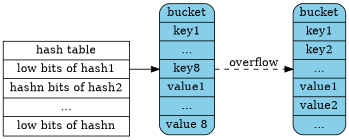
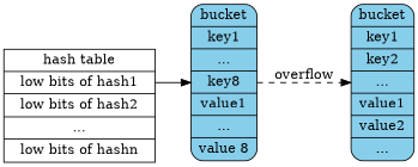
  digraph {
    rankdir=LR
    node [shape=Mrecord fillcolor=skyblue style=filled]
-   n1 [label="hash table | <b1>low bits of hash1 | <b2>hashn bits of hash2 | ... | <bn>low bits of hashn" shape=record fillcolor="" style=""]
+   n1 [label="hash table | <b1>low bits of hash1 | <b2>low bits of hash2 | ... | <bn>low bits of hashn" shape=record fillcolor="" style=""]
    n2 [label="bucket | key1 | ... | key8 | value1 | ... | value 8"]
    n3 [label="bucket | key1 | key2 | ... | value1 | value2 | ..."]
    n1 -> n2 [tailport=b1]
    n2 -> n3 [label=overflow style=dashed]
  }
